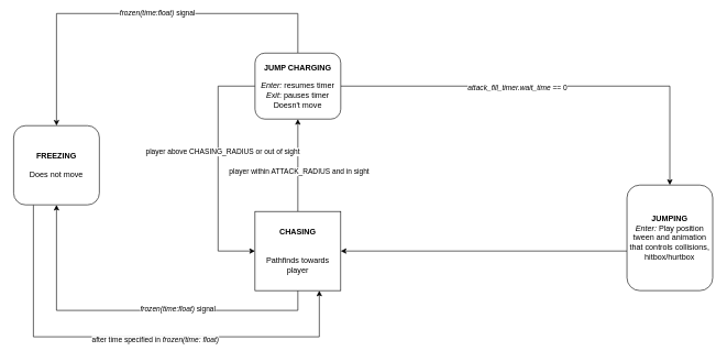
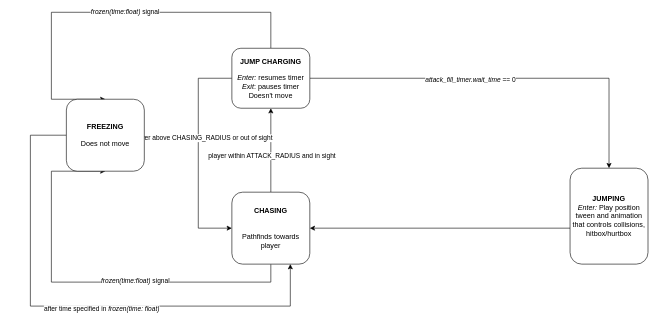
  <mxCell id="0" />
  <mxCell id="1" parent="0" />
  <mxCell id="2" value="" style="edgeStyle=orthogonalEdgeStyle;rounded=0;orthogonalLoop=1;jettySize=auto;html=1;" parent="1" source="6" target="15" edge="1"><mxGeometry relative="1" as="geometry" /></mxCell>
  <mxCell id="3" value="player within ATTACK_RADIUS and in sight" style="edgeLabel;html=1;align=center;verticalAlign=middle;resizable=0;points=[];" parent="2" vertex="1" connectable="0"><mxGeometry x="-0.127" y="-1" relative="1" as="geometry"><mxPoint as="offset" /></mxGeometry></mxCell>
  <mxCell id="4" style="edgeStyle=orthogonalEdgeStyle;rounded=0;orthogonalLoop=1;jettySize=auto;html=1;entryX=0.5;entryY=1;entryDx=0;entryDy=0;" edge="1" parent="1" source="6" target="18"><mxGeometry relative="1" as="geometry"><Array as="points"><mxPoint x="451" y="470" /><mxPoint x="85" y="470" /></Array></mxGeometry></mxCell>
  <mxCell id="5" value="&lt;i&gt;frozen(time:float)&amp;nbsp;&lt;/i&gt;signal" style="edgeLabel;html=1;align=center;verticalAlign=middle;resizable=0;points=[];" vertex="1" connectable="0" parent="4"><mxGeometry x="-0.234" y="-3" relative="1" as="geometry"><mxPoint as="offset" /></mxGeometry></mxCell>
- <mxCell id="6" value="&lt;b&gt;CHASING&lt;/b&gt;&lt;br&gt;&lt;br&gt;&lt;br&gt;Pathfinds towards player" style="whiteSpace=wrap;html=1;fontSize=12;glass=0;strokeWidth=1;shadow=0;rounded=0;" parent="1" vertex="1"><mxGeometry x="386" y="320" width="130" height="120" as="geometry" /></mxCell>
+ <mxCell id="6" value="&lt;b&gt;CHASING&lt;/b&gt;&lt;br&gt;&lt;br&gt;&lt;br&gt;Pathfinds towards player" style="rounded=1;whiteSpace=wrap;html=1;fontSize=12;glass=0;strokeWidth=1;shadow=0;" parent="1" vertex="1"><mxGeometry x="386" y="320" width="130" height="120" as="geometry" /></mxCell>
  <mxCell id="7" value="" style="edgeStyle=orthogonalEdgeStyle;rounded=0;orthogonalLoop=1;jettySize=auto;html=1;entryX=1;entryY=0.5;entryDx=0;entryDy=0;" parent="1" source="8" target="6" edge="1"><mxGeometry relative="1" as="geometry"><Array as="points"><mxPoint x="1015" y="380" /></Array><mxPoint x="1015" y="520" as="targetPoint" /></mxGeometry></mxCell>
  <mxCell id="8" value="JUMPING&lt;br&gt;&lt;i style=&quot;font-weight: normal;&quot;&gt;Enter: &lt;/i&gt;&lt;span style=&quot;font-weight: normal;&quot;&gt;Play position tween and animation that controls collisions, hitbox/hurtbox&lt;/span&gt;" style="rounded=1;whiteSpace=wrap;html=1;fontSize=12;glass=0;strokeWidth=1;shadow=0;fontStyle=1" parent="1" vertex="1"><mxGeometry x="950" y="280" width="130" height="160" as="geometry" /></mxCell>
  <mxCell id="9" style="edgeStyle=orthogonalEdgeStyle;rounded=0;orthogonalLoop=1;jettySize=auto;html=1;entryX=0.5;entryY=0;entryDx=0;entryDy=0;" parent="1" source="15" target="8" edge="1"><mxGeometry relative="1" as="geometry" /></mxCell>
  <mxCell id="10" value="&lt;i&gt;attack_fill_timer.wait_time&lt;/i&gt;&amp;nbsp;== 0" style="edgeLabel;html=1;align=center;verticalAlign=middle;resizable=0;points=[];" parent="9" vertex="1" connectable="0"><mxGeometry x="-0.176" y="-2" relative="1" as="geometry"><mxPoint as="offset" /></mxGeometry></mxCell>
  <mxCell id="11" style="edgeStyle=orthogonalEdgeStyle;rounded=0;orthogonalLoop=1;jettySize=auto;html=1;entryX=0;entryY=0.5;entryDx=0;entryDy=0;exitX=0;exitY=0.5;exitDx=0;exitDy=0;" parent="1" source="15" target="6" edge="1"><mxGeometry relative="1" as="geometry"><Array as="points"><mxPoint x="330" y="130" /><mxPoint x="330" y="380" /></Array><mxPoint x="370" y="140" as="sourcePoint" /></mxGeometry></mxCell>
  <mxCell id="12" value="player above CHASING_RADIUS or out of sight" style="edgeLabel;html=1;align=center;verticalAlign=middle;resizable=0;points=[];" parent="11" vertex="1" connectable="0"><mxGeometry x="-0.141" y="5" relative="1" as="geometry"><mxPoint x="1" as="offset" /></mxGeometry></mxCell>
  <mxCell id="13" style="edgeStyle=orthogonalEdgeStyle;rounded=0;orthogonalLoop=1;jettySize=auto;html=1;entryX=0.5;entryY=0;entryDx=0;entryDy=0;" edge="1" parent="1" source="15" target="18"><mxGeometry relative="1" as="geometry"><Array as="points"><mxPoint x="451" y="20" /><mxPoint x="85" y="20" /></Array></mxGeometry></mxCell>
  <mxCell id="14" value="&lt;i style=&quot;border-color: var(--border-color);&quot;&gt;frozen(time:float)&amp;nbsp;&lt;/i&gt;signal" style="edgeLabel;html=1;align=center;verticalAlign=middle;resizable=0;points=[];" vertex="1" connectable="0" parent="13"><mxGeometry x="-0.079" y="-1" relative="1" as="geometry"><mxPoint as="offset" /></mxGeometry></mxCell>
  <mxCell id="15" value="&lt;b&gt;JUMP CHARGING&lt;/b&gt;&lt;br&gt;&lt;br&gt;&lt;i&gt;Enter:&lt;/i&gt;&amp;nbsp;resumes timer&lt;br&gt;&lt;i&gt;Exit&lt;/i&gt;: pauses timer&lt;br&gt;Doesn't move" style="rounded=1;whiteSpace=wrap;html=1;fontSize=12;glass=0;strokeWidth=1;shadow=0;" parent="1" vertex="1"><mxGeometry x="386" y="80" width="130" height="100" as="geometry" /></mxCell>
  <mxCell id="16" style="edgeStyle=orthogonalEdgeStyle;rounded=0;orthogonalLoop=1;jettySize=auto;html=1;entryX=0.75;entryY=1;entryDx=0;entryDy=0;" edge="1" parent="1" source="18" target="6"><mxGeometry relative="1" as="geometry"><Array as="points"><mxPoint x="50" y="510" /><mxPoint x="484" y="510" /></Array></mxGeometry></mxCell>
  <mxCell id="17" value="after time specified in &lt;i&gt;frozen(time: float)&lt;/i&gt;" style="edgeLabel;html=1;align=center;verticalAlign=middle;resizable=0;points=[];" vertex="1" connectable="0" parent="16"><mxGeometry x="0.094" y="-4" relative="1" as="geometry"><mxPoint x="-1" as="offset" /></mxGeometry></mxCell>
- <mxCell id="18" value="&lt;b&gt;FREEZING&lt;/b&gt;&lt;br&gt;&lt;br&gt;Does not move" style="rounded=1;whiteSpace=wrap;html=1;fontSize=12;glass=0;strokeWidth=1;shadow=0;" vertex="1" parent="1"><mxGeometry x="20" y="190" width="130" height="120" as="geometry" /></mxCell>
+ <mxCell id="18" value="&lt;b&gt;FREEZING&lt;/b&gt;&lt;br&gt;&lt;br&gt;Does not move" style="rounded=1;whiteSpace=wrap;html=1;fontSize=12;glass=0;strokeWidth=1;shadow=0;" vertex="1" parent="1"><mxGeometry x="110" y="165" width="130" height="120" as="geometry" /></mxCell>
